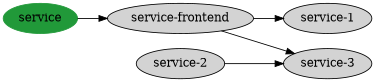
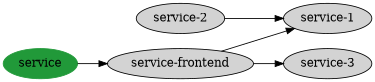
  digraph {
    concentrate=true
    rankdir=LR
    node [style=filled]
    n1 [color="#219939" label=service]
    "service-frontend"
    "service-1"
    "service-3"
    "service-2"
    n1 -> "service-frontend"
    "service-frontend" -> "service-1"
    "service-frontend" -> "service-3"
-   "service-2" -> "service-3"
+   "service-2" -> "service-1"
  }
